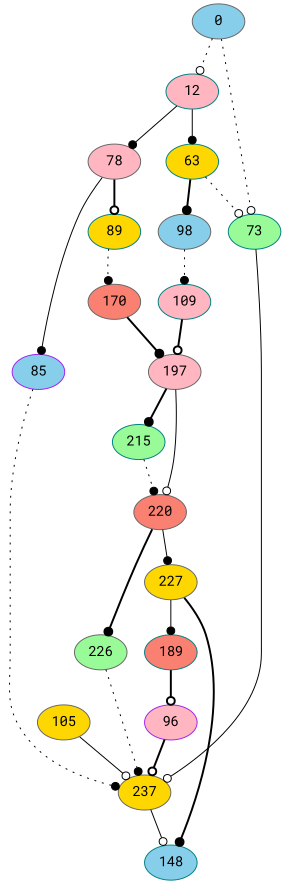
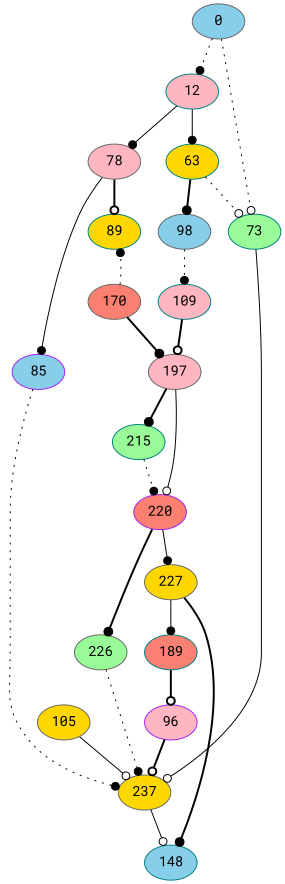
  digraph {
    fontname="Roboto Mono"
    node [color=gray40 fillcolor=lightpink fontname="Roboto Mono" style=filled]
    edge [arrowhead=dot fontname="Roboto Mono" style=solid]
    n1 [fillcolor=skyblue label=0]
    n2 [color=teal label=12]
    n3 [color=teal fillcolor=palegreen label=73]
    n4 [color=teal fillcolor=gold label=63]
    n5 [label=78]
    n6 [fillcolor=gold label=237]
    n7 [fillcolor=skyblue label=98]
    n8 [color=purple fillcolor=skyblue label=85]
    n9 [color=teal fillcolor=gold label=89]
    n10 [color=teal label=109]
    n11 [color=teal fillcolor=skyblue label=148]
    n12 [fillcolor=salmon label=170]
    n13 [label=197]
    n14 [color=purple label=96]
    n15 [fillcolor=gold label=105]
    n16 [color=teal fillcolor=palegreen label=215]
-   n17 [fillcolor=salmon label=220]
+   n17 [color=purple fillcolor=salmon label=220]
    n18 [color=teal fillcolor=salmon label=189]
    n19 [fillcolor=palegreen label=226]
    n20 [fillcolor=gold label=227]
-   n1 -> n2 [arrowhead=odot style=dotted]
+   n1 -> n2 [style=dotted]
    n1 -> n3 [arrowhead=odot style=dotted]
    n2 -> n4
    n2 -> n5
    n3 -> n6 [arrowhead=odot]
    n4 -> n3 [arrowhead=odot style=dotted]
    n4 -> n7 [style=bold]
    n5 -> n8
    n5 -> n9 [arrowhead=odot style=bold]
    n6 -> n11 [arrowhead=odot]
    n7 -> n10 [style=dotted]
    n8 -> n6 [style=dotted]
-   n9 -> n12 [style=dotted]
+   n12 -> n9 [style=dotted]
    n10 -> n13 [arrowhead=odot style=bold]
    n12 -> n13 [style=bold]
    n13 -> n16 [style=bold]
    n13 -> n17 [arrowhead=odot]
    n14 -> n6 [arrowhead=odot style=bold]
    n15 -> n6 [arrowhead=odot]
    n16 -> n17 [style=dotted]
    n17 -> n19 [style=bold]
    n17 -> n20
    n18 -> n14 [arrowhead=odot style=bold]
    n19 -> n6 [style=dotted]
    n20 -> n11 [style=bold]
    n20 -> n18
  }
